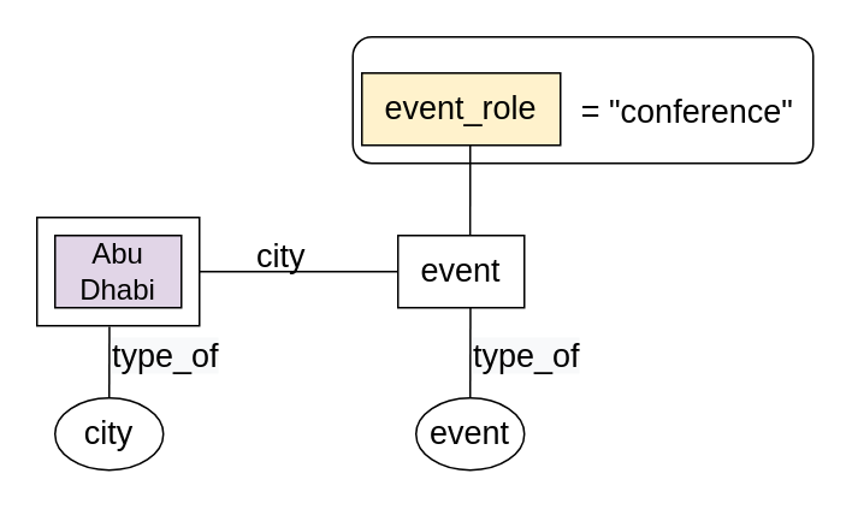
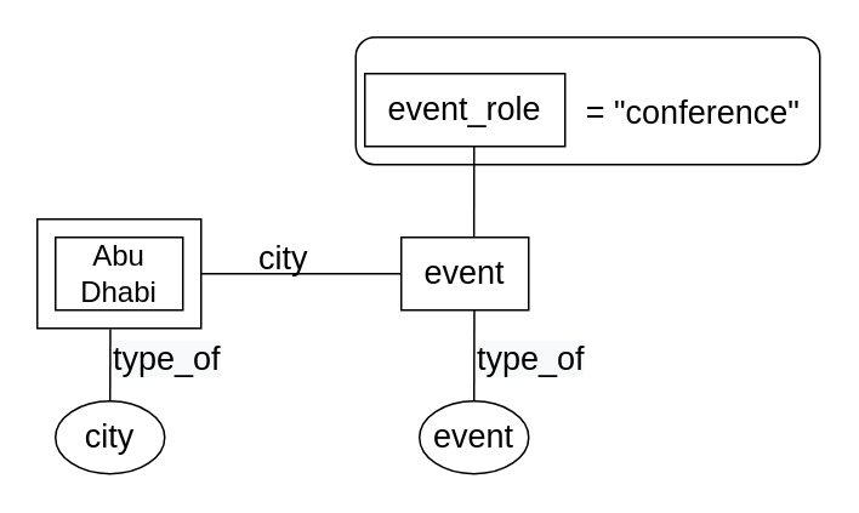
  <mxCell id="0" />
  <mxCell id="1" parent="0" />
  <mxCell id="2" value="" style="rounded=1;whiteSpace=wrap;html=1;fontSize=24;" vertex="1" parent="1"><mxGeometry x="195" y="20" width="255" height="70" as="geometry" /></mxCell>
  <mxCell id="3" value="" style="rounded=0;whiteSpace=wrap;html=1;fontSize=24;" vertex="1" parent="1"><mxGeometry x="20" y="120" width="90" height="60" as="geometry" /></mxCell>
- <mxCell id="4" value="&lt;font size=&quot;3&quot;&gt;Abu Dhabi&lt;/font&gt;" style="rounded=0;whiteSpace=wrap;html=1;fillColor=#e1d5e7;" vertex="1" parent="1"><mxGeometry x="30" y="130" width="70" height="40" as="geometry" /></mxCell>
+ <mxCell id="4" value="&lt;font size=&quot;3&quot;&gt;Abu Dhabi&lt;/font&gt;" style="rounded=0;whiteSpace=wrap;html=1;" vertex="1" parent="1"><mxGeometry x="30" y="130" width="70" height="40" as="geometry" /></mxCell>
  <mxCell id="5" value="" style="endArrow=none;html=1;rounded=0;fontSize=36;entryX=0;entryY=0.5;entryDx=0;entryDy=0;exitX=1;exitY=0.5;exitDx=0;exitDy=0;" edge="1" parent="1" source="3" target="7"><mxGeometry width="50" height="50" relative="1" as="geometry"><mxPoint x="120" y="150" as="sourcePoint" /><mxPoint x="210" y="150" as="targetPoint" /></mxGeometry></mxCell>
  <mxCell id="6" value="&lt;font style=&quot;font-size: 18px&quot;&gt;city&lt;/font&gt;" style="text;html=1;align=center;verticalAlign=middle;resizable=0;points=[];autosize=1;strokeColor=none;fillColor=none;fontSize=36;" vertex="1" parent="1"><mxGeometry x="135" y="105" width="40" height="60" as="geometry" /></mxCell>
  <mxCell id="7" value="&lt;font style=&quot;font-size: 18px&quot;&gt;event&lt;/font&gt;" style="rounded=0;whiteSpace=wrap;html=1;" vertex="1" parent="1"><mxGeometry x="220" y="130" width="70" height="40" as="geometry" /></mxCell>
  <mxCell id="8" value="" style="endArrow=none;html=1;rounded=0;fontSize=24;exitX=0.571;exitY=0;exitDx=0;exitDy=0;exitPerimeter=0;" edge="1" parent="1" source="7"><mxGeometry width="50" height="50" relative="1" as="geometry"><mxPoint x="250" y="190" as="sourcePoint" /><mxPoint x="260" y="80" as="targetPoint" /></mxGeometry></mxCell>
- <mxCell id="9" value="&lt;font style=&quot;font-size: 18px&quot;&gt;event_role&lt;/font&gt;" style="rounded=0;whiteSpace=wrap;html=1;fillColor=#fff2cc;" vertex="1" parent="1"><mxGeometry x="200" y="40" width="110" height="40" as="geometry" /></mxCell>
+ <mxCell id="9" value="&lt;font style=&quot;font-size: 18px&quot;&gt;event_role&lt;/font&gt;" style="rounded=0;whiteSpace=wrap;html=1;" vertex="1" parent="1"><mxGeometry x="200" y="40" width="110" height="40" as="geometry" /></mxCell>
  <mxCell id="10" value="&lt;font style=&quot;font-size: 18px&quot;&gt;= &quot;conference&quot;&lt;/font&gt;" style="text;html=1;align=center;verticalAlign=middle;resizable=0;points=[];autosize=1;strokeColor=none;fillColor=none;fontSize=24;" vertex="1" parent="1"><mxGeometry x="315" y="40" width="130" height="40" as="geometry" /></mxCell>
  <mxCell id="11" value="" style="endArrow=none;html=1;rounded=0;fontSize=11;exitX=0.446;exitY=1.009;exitDx=0;exitDy=0;exitPerimeter=0;" edge="1" parent="1" source="3"><mxGeometry width="50" height="50" relative="1" as="geometry"><mxPoint x="250" y="180" as="sourcePoint" /><mxPoint x="60" y="220" as="targetPoint" /></mxGeometry></mxCell>
  <mxCell id="12" value="&lt;font style=&quot;font-size: 18px&quot;&gt;city&lt;/font&gt;" style="ellipse;whiteSpace=wrap;html=1;fontSize=11;" vertex="1" parent="1"><mxGeometry x="30" y="220" width="60" height="40" as="geometry" /></mxCell>
  <mxCell id="13" value="" style="endArrow=none;html=1;rounded=0;fontSize=11;exitX=0.446;exitY=1.009;exitDx=0;exitDy=0;exitPerimeter=0;entryX=0.5;entryY=0;entryDx=0;entryDy=0;" edge="1" parent="1" target="14"><mxGeometry width="50" height="50" relative="1" as="geometry"><mxPoint x="260.14" y="170" as="sourcePoint" /><mxPoint x="260" y="209.46" as="targetPoint" /></mxGeometry></mxCell>
  <mxCell id="14" value="&lt;font style=&quot;font-size: 18px&quot;&gt;event&lt;/font&gt;" style="ellipse;whiteSpace=wrap;html=1;fontSize=11;" vertex="1" parent="1"><mxGeometry x="230" y="220" width="60" height="40" as="geometry" /></mxCell>
  <mxCell id="15" value="&lt;span style=&quot;color: rgb(0 , 0 , 0) ; font-family: &amp;#34;helvetica&amp;#34; ; font-size: 18px ; font-style: normal ; font-weight: 400 ; letter-spacing: normal ; text-align: center ; text-indent: 0px ; text-transform: none ; word-spacing: 0px ; background-color: rgb(248 , 249 , 250) ; display: inline ; float: none&quot;&gt;type_of&lt;/span&gt;" style="text;whiteSpace=wrap;html=1;fontSize=18;" vertex="1" parent="1"><mxGeometry x="60" y="180" width="50" height="40" as="geometry" /></mxCell>
  <mxCell id="16" value="&lt;span style=&quot;color: rgb(0, 0, 0); font-family: helvetica; font-size: 18px; font-style: normal; font-weight: 400; letter-spacing: normal; text-align: center; text-indent: 0px; text-transform: none; word-spacing: 0px; background-color: rgb(248, 249, 250); display: inline; float: none;&quot;&gt;type_of&lt;/span&gt;" style="text;whiteSpace=wrap;html=1;fontSize=18;" vertex="1" parent="1"><mxGeometry x="260" y="180" width="80" height="40" as="geometry" /></mxCell>
